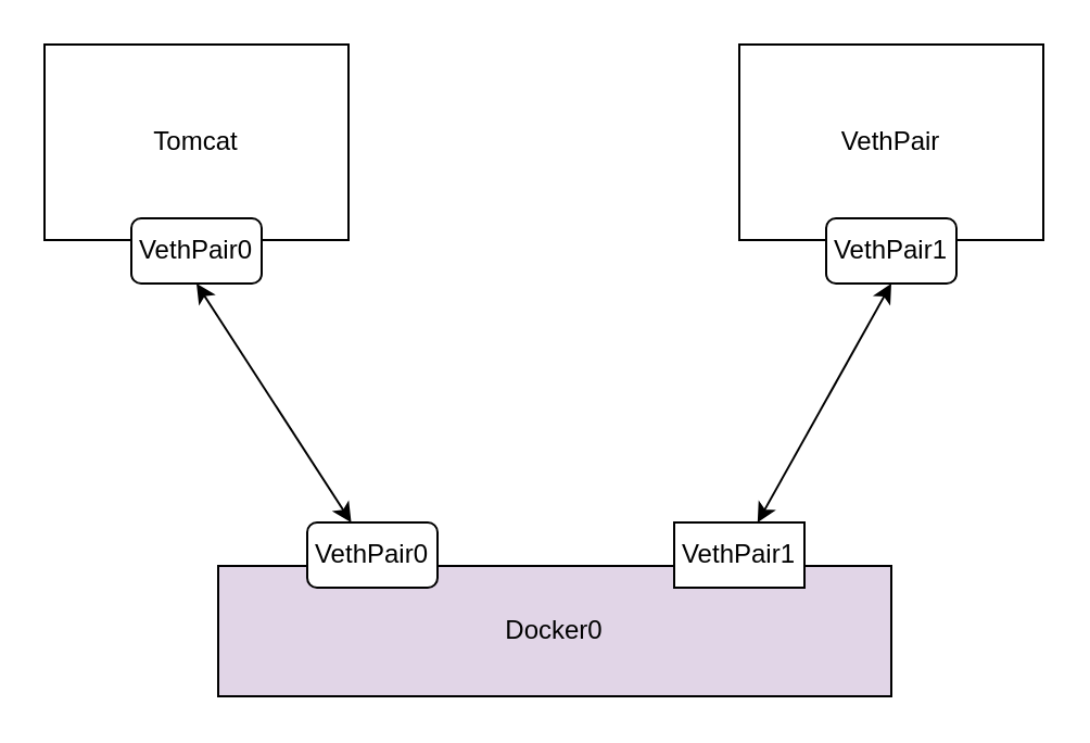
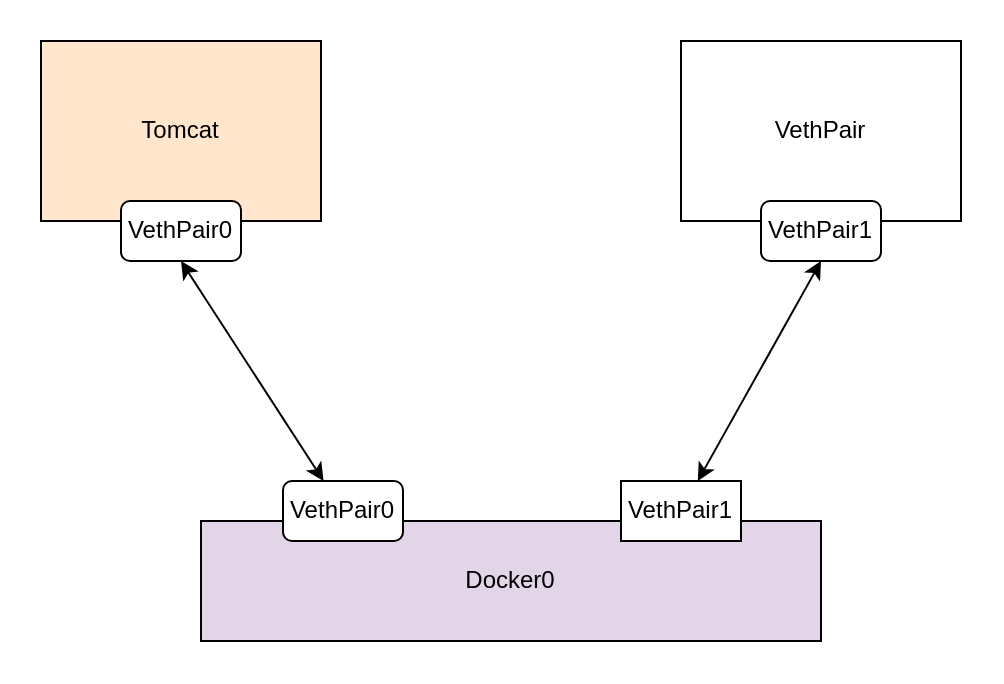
  <mxCell id="0" />
  <mxCell id="1" parent="0" />
- <mxCell id="2" value="Tomcat" style="rounded=0;whiteSpace=wrap;html=1;" vertex="1" parent="1"><mxGeometry x="20" y="20" width="140" height="90" as="geometry" /></mxCell>
+ <mxCell id="2" value="Tomcat" style="rounded=0;whiteSpace=wrap;html=1;fillColor=#ffe6cc;" vertex="1" parent="1"><mxGeometry x="20" y="20" width="140" height="90" as="geometry" /></mxCell>
  <mxCell id="3" value="VethPair" style="rounded=0;whiteSpace=wrap;html=1;" vertex="1" parent="1"><mxGeometry x="340" y="20" width="140" height="90" as="geometry" /></mxCell>
  <mxCell id="4" value="Docker0" style="rounded=0;whiteSpace=wrap;html=1;fillColor=#e1d5e7;" vertex="1" parent="1"><mxGeometry x="100" y="260" width="310" height="60" as="geometry" /></mxCell>
  <mxCell id="5" value="VethPair0" style="rounded=1;whiteSpace=wrap;html=1;" vertex="1" parent="1"><mxGeometry x="60" y="100" width="60" height="30" as="geometry" /></mxCell>
  <mxCell id="6" value="VethPair1" style="rounded=1;whiteSpace=wrap;html=1;" vertex="1" parent="1"><mxGeometry x="380" y="100" width="60" height="30" as="geometry" /></mxCell>
  <mxCell id="7" value="" style="endArrow=classic;startArrow=classic;html=1;entryX=0.5;entryY=1;entryDx=0;entryDy=0;" edge="1" parent="1" source="9" target="5"><mxGeometry width="50" height="50" relative="1" as="geometry"><mxPoint x="170" y="220" as="sourcePoint" /><mxPoint x="80" y="180" as="targetPoint" /></mxGeometry></mxCell>
  <mxCell id="8" value="" style="endArrow=classic;startArrow=classic;html=1;entryX=0.5;entryY=1;entryDx=0;entryDy=0;" edge="1" parent="1" source="10" target="6"><mxGeometry width="50" height="50" relative="1" as="geometry"><mxPoint x="330" y="230" as="sourcePoint" /><mxPoint x="80" y="180" as="targetPoint" /></mxGeometry></mxCell>
  <mxCell id="9" value="VethPair0" style="rounded=1;whiteSpace=wrap;html=1;" vertex="1" parent="1"><mxGeometry x="141" y="240" width="60" height="30" as="geometry" /></mxCell>
  <mxCell id="10" value="VethPair1" style="rounded=1;whiteSpace=wrap;html=1;arcSize=0;" vertex="1" parent="1"><mxGeometry x="310" y="240" width="60" height="30" as="geometry" /></mxCell>
